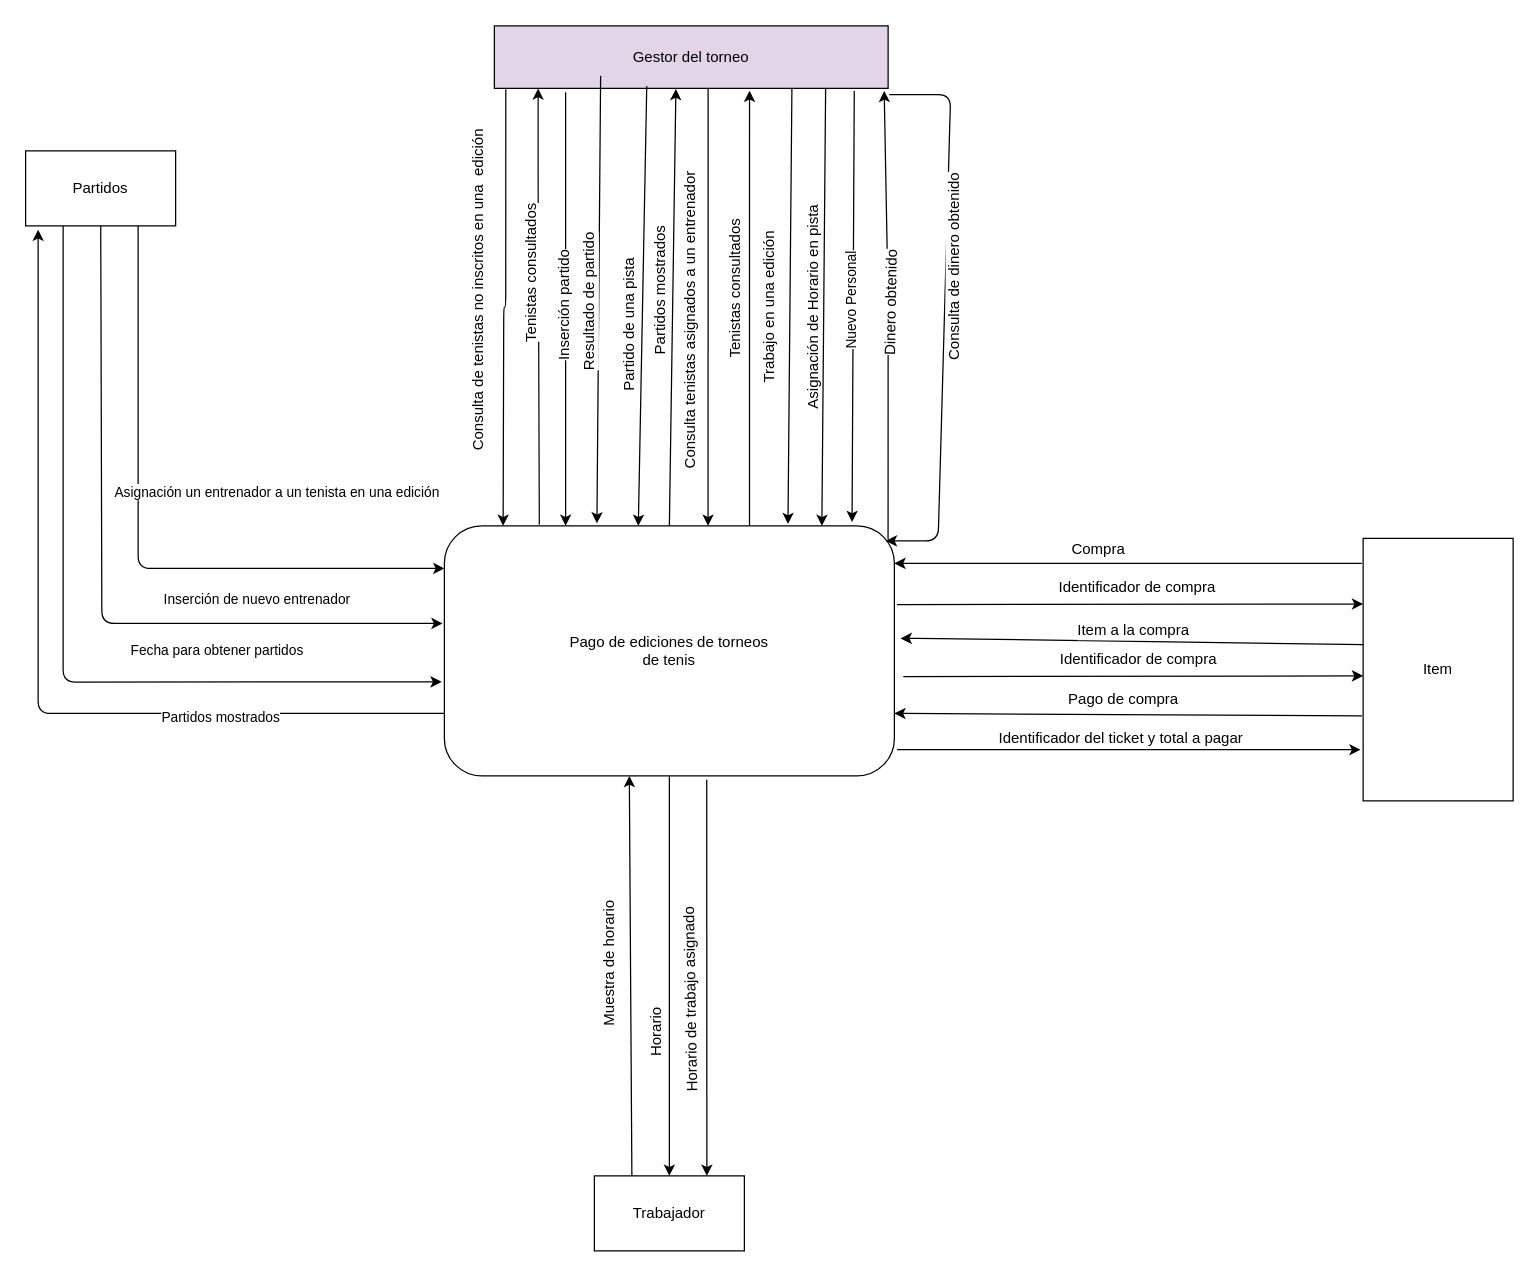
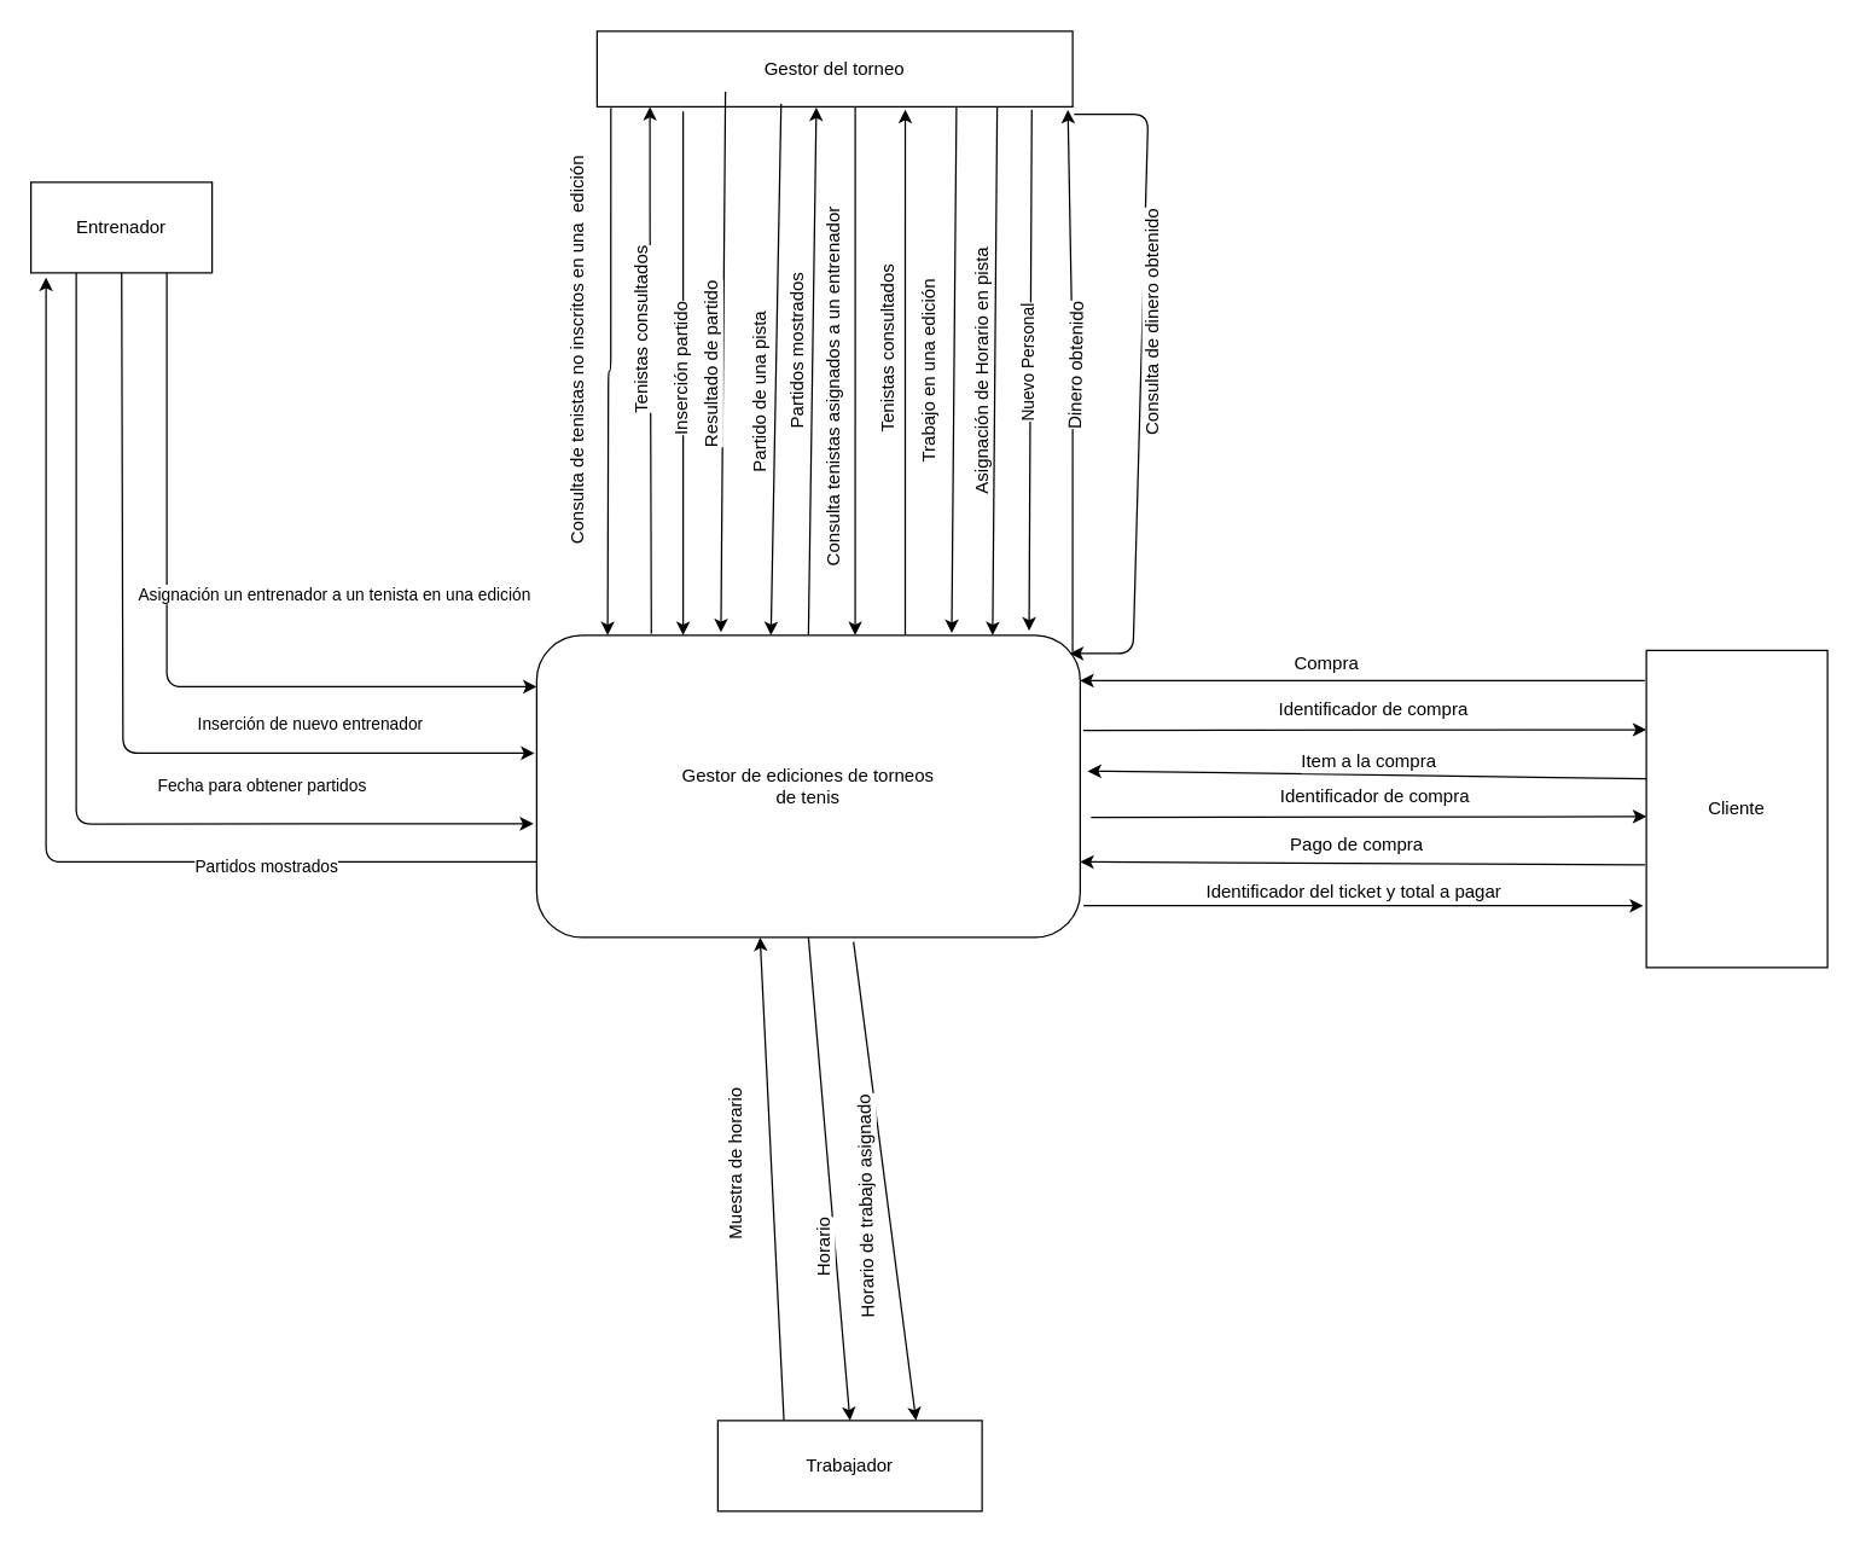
  <mxCell id="0" />
  <mxCell id="1" parent="0" />
- <mxCell id="2" value="&lt;div&gt;Pago de ediciones de torneos&lt;/div&gt;&lt;div&gt; de tenis&lt;/div&gt;" style="rounded=1;whiteSpace=wrap;html=1;" parent="1" vertex="1"><mxGeometry x="355" y="420" width="360" height="200" as="geometry" /></mxCell>
- <mxCell id="3" value="&lt;div&gt;Partidos&lt;/div&gt;" style="rounded=0;whiteSpace=wrap;html=1;" parent="1" vertex="1"><mxGeometry x="20" y="120" width="120" height="60" as="geometry" /></mxCell>
+ <mxCell id="2" value="&lt;div&gt;Gestor de ediciones de torneos&lt;/div&gt;&lt;div&gt; de tenis&lt;/div&gt;" style="rounded=1;whiteSpace=wrap;html=1;" parent="1" vertex="1"><mxGeometry x="355" y="420" width="360" height="200" as="geometry" /></mxCell>
+ <mxCell id="3" value="&lt;div&gt;Entrenador&lt;/div&gt;" style="rounded=0;whiteSpace=wrap;html=1;" parent="1" vertex="1"><mxGeometry x="20" y="120" width="120" height="60" as="geometry" /></mxCell>
  <mxCell id="4" value="Inserción de nuevo entrenador" style="endArrow=classic;html=1;entryX=-0.004;entryY=0.39;entryDx=0;entryDy=0;entryPerimeter=0;" parent="1" source="3" target="2" edge="1"><mxGeometry x="0.496" y="19" width="50" height="50" relative="1" as="geometry"><mxPoint x="30" y="670" as="sourcePoint" /><mxPoint x="80" y="620" as="targetPoint" /><Array as="points"><mxPoint x="81" y="498" /></Array><mxPoint as="offset" /></mxGeometry></mxCell>
  <mxCell id="5" value="&lt;div&gt;Asignación un entrenador a un tenista en una edición&lt;/div&gt;" style="endArrow=classic;html=1;entryX=0;entryY=0.17;entryDx=0;entryDy=0;entryPerimeter=0;exitX=0.75;exitY=1;exitDx=0;exitDy=0;" parent="1" source="3" target="2" edge="1"><mxGeometry x="0.484" y="61" width="50" height="50" relative="1" as="geometry"><mxPoint x="140" y="219" as="sourcePoint" /><mxPoint x="80" y="580" as="targetPoint" /><Array as="points"><mxPoint x="110" y="454" /></Array><mxPoint as="offset" /></mxGeometry></mxCell>
- <mxCell id="6" value="Gestor del torneo" style="rounded=0;whiteSpace=wrap;html=1;fillColor=#e1d5e7;" parent="1" vertex="1"><mxGeometry x="395" y="20" width="315" height="50" as="geometry" /></mxCell>
+ <mxCell id="6" value="Gestor del torneo" style="rounded=0;whiteSpace=wrap;html=1;" parent="1" vertex="1"><mxGeometry x="395" y="20" width="315" height="50" as="geometry" /></mxCell>
  <mxCell id="7" value="" style="endArrow=classic;html=1;entryX=0.586;entryY=0;entryDx=0;entryDy=0;entryPerimeter=0;" parent="1" target="2" edge="1"><mxGeometry width="50" height="50" relative="1" as="geometry"><mxPoint x="566" y="70" as="sourcePoint" /><mxPoint x="579" y="388" as="targetPoint" /><Array as="points"><mxPoint x="566" y="70" /></Array></mxGeometry></mxCell>
  <mxCell id="8" value="&lt;div&gt;Consulta tenistas asignados a un entrenador&lt;/div&gt;" style="text;html=1;resizable=0;points=[];align=center;verticalAlign=middle;labelBackgroundColor=#ffffff;rotation=-90;" parent="7" vertex="1" connectable="0"><mxGeometry x="0.321" y="-1" relative="1" as="geometry"><mxPoint x="-13" y="-45" as="offset" /></mxGeometry></mxCell>
  <mxCell id="9" value="" style="endArrow=classic;html=1;rounded=1;edgeStyle=orthogonalEdgeStyle;exitX=0.029;exitY=1.014;exitDx=0;exitDy=0;exitPerimeter=0;" parent="1" edge="1" source="6"><mxGeometry width="50" height="50" relative="1" as="geometry"><mxPoint x="402" y="73" as="sourcePoint" /><mxPoint x="402" y="420" as="targetPoint" /></mxGeometry></mxCell>
  <mxCell id="10" value="&lt;div&gt;Consulta de tenistas no inscritos en una&amp;nbsp; edición&lt;/div&gt;" style="text;html=1;resizable=0;points=[];align=center;verticalAlign=middle;labelBackgroundColor=#ffffff;direction=south;rotation=-90;" parent="9" vertex="1" connectable="0"><mxGeometry x="-0.196" y="1" relative="1" as="geometry"><mxPoint x="-23" y="21" as="offset" /></mxGeometry></mxCell>
  <mxCell id="11" value="" style="endArrow=classic;html=1;exitX=0.211;exitY=-0.005;exitDx=0;exitDy=0;exitPerimeter=0;fillColor=#f8cecc;strokeColor=#0A090A;" parent="1" source="2" edge="1"><mxGeometry width="50" height="50" relative="1" as="geometry"><mxPoint x="30" y="750" as="sourcePoint" /><mxPoint x="430" y="70" as="targetPoint" /><Array as="points"><mxPoint x="430" y="140" /></Array></mxGeometry></mxCell>
  <mxCell id="12" value="&lt;div&gt;Tenistas consultados&lt;/div&gt;" style="text;html=1;resizable=0;points=[];align=center;verticalAlign=middle;labelBackgroundColor=#ffffff;rotation=-90;" parent="11" vertex="1" connectable="0"><mxGeometry x="0.295" y="-4" relative="1" as="geometry"><mxPoint x="-9.5" y="25.5" as="offset" /></mxGeometry></mxCell>
  <mxCell id="13" value="" style="endArrow=classic;html=1;entryX=0.648;entryY=1.037;entryDx=0;entryDy=0;entryPerimeter=0;edgeStyle=orthogonalEdgeStyle;" parent="1" source="2" edge="1" target="6"><mxGeometry width="50" height="50" relative="1" as="geometry"><mxPoint x="610" y="400" as="sourcePoint" /><mxPoint x="610" y="100" as="targetPoint" /><Array as="points"><mxPoint x="599" y="245" /></Array></mxGeometry></mxCell>
  <mxCell id="14" value="Tenistas consultados" style="text;html=1;resizable=0;points=[];align=center;verticalAlign=middle;labelBackgroundColor=#ffffff;rotation=-90;" parent="13" vertex="1" connectable="0"><mxGeometry x="0.745" y="-3" relative="1" as="geometry"><mxPoint x="-15.5" y="115" as="offset" /></mxGeometry></mxCell>
  <mxCell id="15" value="" style="endArrow=classic;html=1;" parent="1" edge="1"><mxGeometry width="50" height="50" relative="1" as="geometry"><mxPoint x="452" y="73" as="sourcePoint" /><mxPoint x="452" y="420" as="targetPoint" /></mxGeometry></mxCell>
  <mxCell id="16" value="&lt;div&gt;Inserción partido&lt;/div&gt;" style="text;html=1;resizable=0;points=[];align=center;verticalAlign=middle;labelBackgroundColor=#ffffff;rotation=-90;" parent="15" vertex="1" connectable="0"><mxGeometry x="0.636" y="-1" relative="1" as="geometry"><mxPoint x="-1" y="-112" as="offset" /></mxGeometry></mxCell>
  <mxCell id="17" value="" style="endArrow=classic;html=1;entryX=0.339;entryY=-0.01;entryDx=0;entryDy=0;entryPerimeter=0;" parent="1" target="2" edge="1"><mxGeometry width="50" height="50" relative="1" as="geometry"><mxPoint x="480" y="60" as="sourcePoint" /><mxPoint x="480" y="387" as="targetPoint" /><Array as="points" /></mxGeometry></mxCell>
  <mxCell id="18" value="&lt;div&gt;Resultado de partido&lt;/div&gt;" style="text;html=1;resizable=0;points=[];align=center;verticalAlign=middle;labelBackgroundColor=#ffffff;rotation=-90;" parent="17" vertex="1" connectable="0"><mxGeometry x="0.636" y="-1" relative="1" as="geometry"><mxPoint x="-5.5" y="-111" as="offset" /></mxGeometry></mxCell>
  <mxCell id="19" value="Fecha para obtener partidos" style="endArrow=classic;html=1;entryX=-0.006;entryY=0.624;entryDx=0;entryDy=0;entryPerimeter=0;exitX=0.25;exitY=1;exitDx=0;exitDy=0;" parent="1" source="3" target="2" edge="1"><mxGeometry x="0.462" y="25" width="50" height="50" relative="1" as="geometry"><mxPoint x="100" y="230" as="sourcePoint" /><mxPoint x="368.96" y="478" as="targetPoint" /><Array as="points"><mxPoint x="50" y="545" /></Array><mxPoint as="offset" /></mxGeometry></mxCell>
  <mxCell id="20" value="Partidos mostrados" style="endArrow=classic;html=1;exitX=0;exitY=0.75;exitDx=0;exitDy=0;" parent="1" source="2" edge="1"><mxGeometry x="-0.498" y="3" width="50" height="50" relative="1" as="geometry"><mxPoint x="33.04" y="249.98" as="sourcePoint" /><mxPoint x="30" y="183" as="targetPoint" /><Array as="points"><mxPoint x="30" y="570" /></Array><mxPoint as="offset" /></mxGeometry></mxCell>
- <mxCell id="21" value="Item" style="rounded=0;whiteSpace=wrap;html=1;" parent="1" vertex="1"><mxGeometry x="1090" y="430" width="120" height="210" as="geometry" /></mxCell>
+ <mxCell id="21" value="Cliente" style="rounded=0;whiteSpace=wrap;html=1;" parent="1" vertex="1"><mxGeometry x="1090" y="430" width="120" height="210" as="geometry" /></mxCell>
  <mxCell id="22" value="" style="endArrow=classic;html=1;exitX=0.387;exitY=0.962;exitDx=0;exitDy=0;exitPerimeter=0;entryX=0.431;entryY=0;entryDx=0;entryDy=0;entryPerimeter=0;" parent="1" source="6" target="2" edge="1"><mxGeometry width="50" height="50" relative="1" as="geometry"><mxPoint x="522" y="70" as="sourcePoint" /><mxPoint x="516" y="421" as="targetPoint" /><Array as="points" /></mxGeometry></mxCell>
  <mxCell id="23" value="Partido de una pista" style="text;html=1;resizable=0;points=[];align=center;verticalAlign=middle;labelBackgroundColor=#ffffff;rotation=-90;" parent="22" vertex="1" connectable="0"><mxGeometry x="0.321" y="-1" relative="1" as="geometry"><mxPoint x="-9" y="-40" as="offset" /></mxGeometry></mxCell>
  <mxCell id="24" value="" style="endArrow=classic;html=1;exitX=0.5;exitY=0;exitDx=0;exitDy=0;entryX=0.461;entryY=1.009;entryDx=0;entryDy=0;entryPerimeter=0;" parent="1" source="2" target="6" edge="1"><mxGeometry width="50" height="50" relative="1" as="geometry"><mxPoint x="542.6" y="390" as="sourcePoint" /><mxPoint x="535" y="71" as="targetPoint" /></mxGeometry></mxCell>
  <mxCell id="25" value="Partidos mostrados" style="text;html=1;resizable=0;points=[];align=center;verticalAlign=middle;labelBackgroundColor=#ffffff;rotation=-90;" parent="24" vertex="1" connectable="0"><mxGeometry x="0.745" y="-3" relative="1" as="geometry"><mxPoint x="-15.5" y="118" as="offset" /></mxGeometry></mxCell>
  <mxCell id="26" value="" style="endArrow=classic;html=1;" parent="1" edge="1"><mxGeometry width="50" height="50" relative="1" as="geometry"><mxPoint x="1089" y="450" as="sourcePoint" /><mxPoint x="715" y="450" as="targetPoint" /></mxGeometry></mxCell>
  <mxCell id="27" value="Compra" style="text;html=1;resizable=0;points=[];align=center;verticalAlign=middle;labelBackgroundColor=#ffffff;" parent="26" vertex="1" connectable="0"><mxGeometry x="0.322" y="-3" relative="1" as="geometry"><mxPoint x="35" y="-8.5" as="offset" /></mxGeometry></mxCell>
  <mxCell id="28" value="" style="endArrow=classic;html=1;entryX=0;entryY=0.25;entryDx=0;entryDy=0;" parent="1" target="21" edge="1"><mxGeometry width="50" height="50" relative="1" as="geometry"><mxPoint x="717" y="483" as="sourcePoint" /><mxPoint x="730" y="450" as="targetPoint" /></mxGeometry></mxCell>
  <mxCell id="29" value="Identificador de compra" style="text;html=1;resizable=0;points=[];align=center;verticalAlign=middle;labelBackgroundColor=#ffffff;" parent="28" connectable="0" vertex="1"><mxGeometry x="0.322" y="-3" relative="1" as="geometry"><mxPoint x="-56" y="-17" as="offset" /></mxGeometry></mxCell>
- <mxCell id="30" value="&lt;div&gt;Trabajador&lt;/div&gt;" style="rounded=0;whiteSpace=wrap;html=1;" parent="1" vertex="1"><mxGeometry x="475" y="940" width="120" height="60" as="geometry" /></mxCell>
+ <mxCell id="30" value="&lt;div&gt;Trabajador&lt;/div&gt;" style="rounded=0;whiteSpace=wrap;html=1;" parent="1" vertex="1"><mxGeometry x="475" y="940" width="175" height="60" as="geometry" /></mxCell>
  <mxCell id="31" style="edgeStyle=none;rounded=1;orthogonalLoop=1;jettySize=auto;html=1;exitX=0.25;exitY=0;exitDx=0;exitDy=0;" parent="1" source="30" target="30" edge="1"><mxGeometry relative="1" as="geometry" /></mxCell>
  <mxCell id="32" value="" style="endArrow=classic;html=1;exitX=0;exitY=0.618;exitDx=0;exitDy=0;entryX=1;entryY=0.25;entryDx=0;entryDy=0;exitPerimeter=0;" parent="1" edge="1"><mxGeometry width="50" height="50" relative="1" as="geometry"><mxPoint x="1090" y="515.06" as="sourcePoint" /><mxPoint x="720" y="510" as="targetPoint" /><Array as="points"><mxPoint x="740" y="510" /></Array></mxGeometry></mxCell>
  <mxCell id="33" value="Item a la compra" style="text;html=1;resizable=0;points=[];align=center;verticalAlign=middle;labelBackgroundColor=#ffffff;" parent="32" connectable="0" vertex="1"><mxGeometry x="0.322" y="-3" relative="1" as="geometry"><mxPoint x="60" y="-5" as="offset" /></mxGeometry></mxCell>
  <mxCell id="34" value="" style="endArrow=classic;html=1;exitX=1.006;exitY=0.84;exitDx=0;exitDy=0;entryX=0;entryY=0.75;entryDx=0;entryDy=0;exitPerimeter=0;" parent="1" edge="1"><mxGeometry width="50" height="50" relative="1" as="geometry"><mxPoint x="722.16" y="540.5" as="sourcePoint" /><mxPoint x="1090" y="540" as="targetPoint" /></mxGeometry></mxCell>
  <mxCell id="35" value="Identificador de compra" style="text;html=1;resizable=0;points=[];align=center;verticalAlign=middle;labelBackgroundColor=#ffffff;" parent="34" connectable="0" vertex="1"><mxGeometry x="0.322" y="-3" relative="1" as="geometry"><mxPoint x="-56" y="-17" as="offset" /></mxGeometry></mxCell>
  <mxCell id="36" value="" style="endArrow=classic;html=1;exitX=-0.008;exitY=0.676;exitDx=0;exitDy=0;exitPerimeter=0;entryX=1;entryY=0.75;entryDx=0;entryDy=0;" parent="1" source="21" target="2" edge="1"><mxGeometry width="50" height="50" relative="1" as="geometry"><mxPoint x="150" y="870" as="sourcePoint" /><mxPoint x="730" y="545" as="targetPoint" /></mxGeometry></mxCell>
  <mxCell id="37" value="Pago de compra" style="text;html=1;resizable=0;points=[];align=center;verticalAlign=middle;labelBackgroundColor=#ffffff;" parent="36" connectable="0" vertex="1"><mxGeometry x="0.274" relative="1" as="geometry"><mxPoint x="46" y="-12" as="offset" /></mxGeometry></mxCell>
  <mxCell id="38" value="" style="endArrow=classic;html=1;exitX=1.006;exitY=0.895;exitDx=0;exitDy=0;exitPerimeter=0;entryX=-0.017;entryY=0.805;entryDx=0;entryDy=0;entryPerimeter=0;" parent="1" source="2" target="21" edge="1"><mxGeometry width="50" height="50" relative="1" as="geometry"><mxPoint x="150" y="870" as="sourcePoint" /><mxPoint x="200" y="820" as="targetPoint" /></mxGeometry></mxCell>
  <mxCell id="39" value="Identificador del ticket y total a pagar" style="text;html=1;resizable=0;points=[];align=center;verticalAlign=middle;labelBackgroundColor=#ffffff;" parent="38" connectable="0" vertex="1"><mxGeometry x="-0.388" y="2" relative="1" as="geometry"><mxPoint x="65" y="-7.5" as="offset" /></mxGeometry></mxCell>
  <mxCell id="40" value="" style="endArrow=classic;html=1;exitX=0.889;exitY=1.026;exitDx=0;exitDy=0;exitPerimeter=0;entryX=0.783;entryY=0;entryDx=0;entryDy=0;entryPerimeter=0;" parent="1" edge="1"><mxGeometry width="50" height="50" relative="1" as="geometry"><mxPoint x="633.03" y="69.8" as="sourcePoint" /><mxPoint x="629.88" y="418.5" as="targetPoint" /></mxGeometry></mxCell>
  <mxCell id="41" value="Trabajo en una edición" style="text;html=1;strokeColor=none;fillColor=none;align=center;verticalAlign=middle;whiteSpace=wrap;rounded=0;rotation=-90;" parent="1" vertex="1"><mxGeometry x="550" y="235" width="130" height="20" as="geometry" /></mxCell>
  <mxCell id="42" value="" style="endArrow=classic;html=1;" parent="1" edge="1"><mxGeometry width="50" height="50" relative="1" as="geometry"><mxPoint x="660" y="70" as="sourcePoint" /><mxPoint x="657" y="420" as="targetPoint" /></mxGeometry></mxCell>
  <mxCell id="43" value="Asignación de Horario en pista" style="text;html=1;strokeColor=none;fillColor=none;align=center;verticalAlign=middle;whiteSpace=wrap;rounded=0;rotation=-90;" parent="1" vertex="1"><mxGeometry x="550" y="235" width="200" height="20" as="geometry" /></mxCell>
  <mxCell id="44" value="" style="endArrow=classic;html=1;exitX=0.25;exitY=0;exitDx=0;exitDy=0;entryX=0.411;entryY=1;entryDx=0;entryDy=0;entryPerimeter=0;" parent="1" source="30" target="2" edge="1"><mxGeometry x="-0.004" y="25" width="50" height="50" relative="1" as="geometry"><mxPoint x="565" y="730" as="sourcePoint" /><mxPoint x="500" y="660" as="targetPoint" /><Array as="points" /><mxPoint as="offset" /></mxGeometry></mxCell>
  <mxCell id="45" value="Muestra de horario" style="text;html=1;strokeColor=none;fillColor=none;align=center;verticalAlign=middle;whiteSpace=wrap;rounded=0;rotation=-90;" parent="1" vertex="1"><mxGeometry x="430" y="760" width="115" height="20" as="geometry" /></mxCell>
  <mxCell id="46" value="" style="endArrow=classic;html=1;exitX=0.986;exitY=0.055;exitDx=0;exitDy=0;exitPerimeter=0;entryX=0.99;entryY=1.04;entryDx=0;entryDy=0;entryPerimeter=0;" parent="1" source="2" target="6" edge="1"><mxGeometry width="50" height="50" relative="1" as="geometry"><mxPoint x="10" y="950" as="sourcePoint" /><mxPoint x="685" y="68" as="targetPoint" /><Array as="points"><mxPoint x="710" y="240" /></Array></mxGeometry></mxCell>
  <mxCell id="47" value="&lt;div&gt;Dinero obtenido&lt;/div&gt;" style="text;html=1;resizable=0;points=[];align=center;verticalAlign=middle;labelBackgroundColor=#ffffff;rotation=-89;" parent="46" vertex="1" connectable="0"><mxGeometry x="0.874" y="138" relative="1" as="geometry"><mxPoint x="143" y="145" as="offset" /></mxGeometry></mxCell>
  <mxCell id="48" value="" style="endArrow=classic;html=1;entryX=0.981;entryY=0.06;entryDx=0;entryDy=0;entryPerimeter=0;exitX=1.003;exitY=1.1;exitDx=0;exitDy=0;exitPerimeter=0;" parent="1" source="6" target="2" edge="1"><mxGeometry width="50" height="50" relative="1" as="geometry"><mxPoint x="743" y="70" as="sourcePoint" /><mxPoint x="740" y="420" as="targetPoint" /><Array as="points"><mxPoint x="760" y="75" /><mxPoint x="750" y="432" /></Array></mxGeometry></mxCell>
  <mxCell id="49" value="Consulta de dinero obtenido" style="text;html=1;resizable=0;points=[];align=center;verticalAlign=middle;labelBackgroundColor=#ffffff;rotation=-90;" parent="48" vertex="1" connectable="0"><mxGeometry x="-0.597" y="-2" relative="1" as="geometry"><mxPoint x="6.5" y="98" as="offset" /></mxGeometry></mxCell>
  <mxCell id="50" value="" style="endArrow=classic;html=1;exitX=0.5;exitY=1;exitDx=0;exitDy=0;entryX=0.5;entryY=0;entryDx=0;entryDy=0;" parent="1" source="2" target="30" edge="1"><mxGeometry width="50" height="50" relative="1" as="geometry"><mxPoint x="20" y="870" as="sourcePoint" /><mxPoint x="70" y="820" as="targetPoint" /></mxGeometry></mxCell>
  <mxCell id="51" value="Horario" style="text;html=1;resizable=0;points=[];align=center;verticalAlign=middle;labelBackgroundColor=#ffffff;rotation=-90;" parent="50" vertex="1" connectable="0"><mxGeometry x="0.528" y="-1" relative="1" as="geometry"><mxPoint x="-10.5" y="-38" as="offset" /></mxGeometry></mxCell>
  <mxCell id="52" value="" style="endArrow=classic;html=1;exitX=0.583;exitY=1.015;exitDx=0;exitDy=0;exitPerimeter=0;entryX=0.75;entryY=0;entryDx=0;entryDy=0;" parent="1" source="2" target="30" edge="1"><mxGeometry width="50" height="50" relative="1" as="geometry"><mxPoint x="350" y="870" as="sourcePoint" /><mxPoint x="620" y="970" as="targetPoint" /><Array as="points" /></mxGeometry></mxCell>
  <mxCell id="53" value="Horario de trabajo asignado" style="text;html=1;resizable=0;points=[];align=center;verticalAlign=middle;labelBackgroundColor=#ffffff;rotation=-91;" parent="52" vertex="1" connectable="0"><mxGeometry x="0.009" y="1" relative="1" as="geometry"><mxPoint x="-13.5" y="17" as="offset" /></mxGeometry></mxCell>
  <mxCell id="54" value="Nuevo Personal" style="endArrow=classic;html=1;exitX=0.914;exitY=1.04;exitDx=0;exitDy=0;entryX=0.906;entryY=-0.015;entryDx=0;entryDy=0;exitPerimeter=0;entryPerimeter=0;horizontal=0;" parent="1" source="6" target="2" edge="1"><mxGeometry x="-0.026" y="-1" width="50" height="50" relative="1" as="geometry"><mxPoint x="610" y="640" as="sourcePoint" /><mxPoint x="260" y="640" as="targetPoint" /><Array as="points" /><mxPoint as="offset" /></mxGeometry></mxCell>
